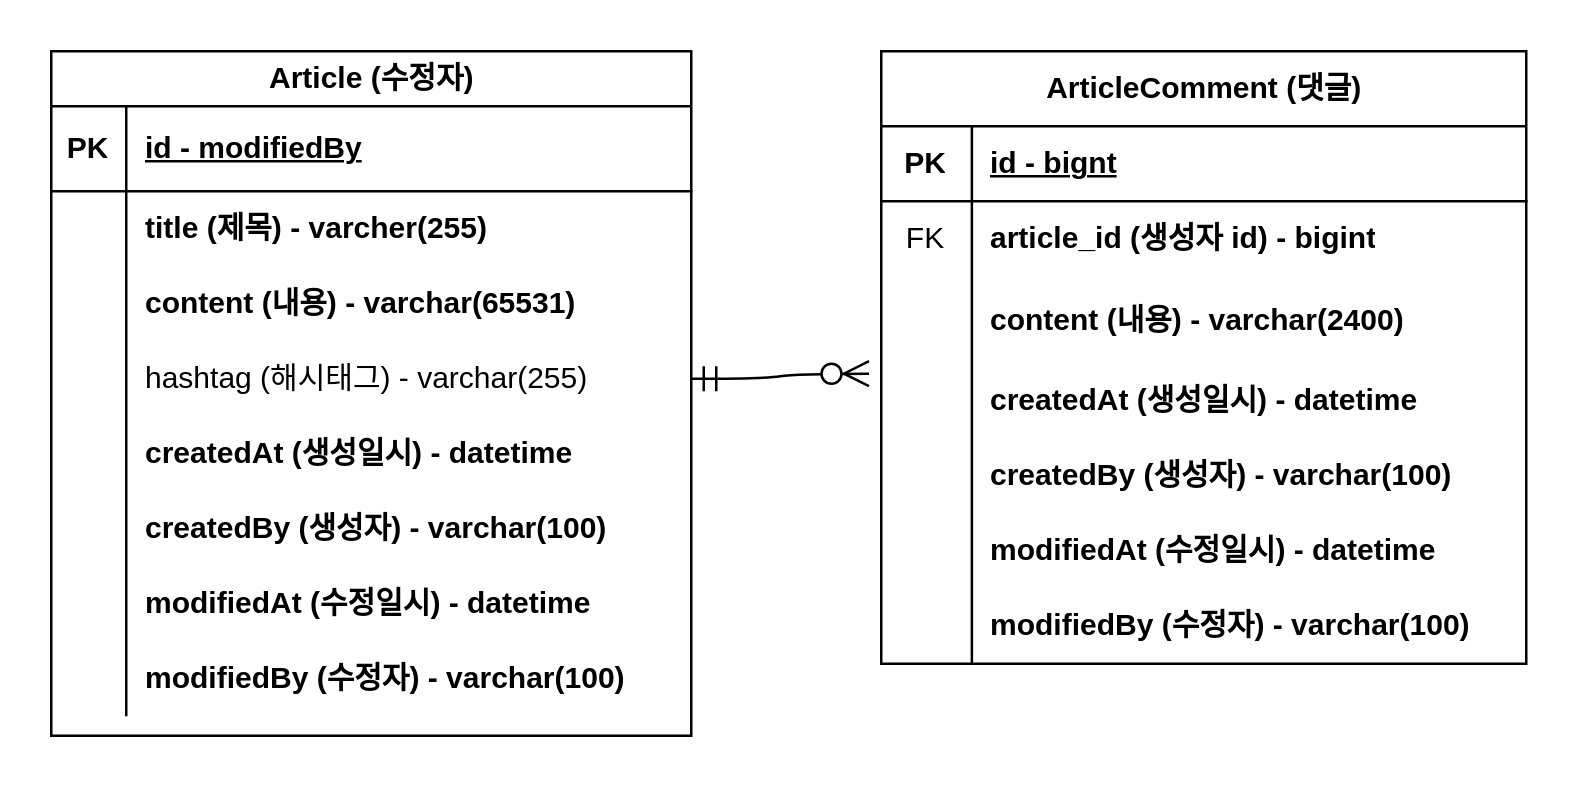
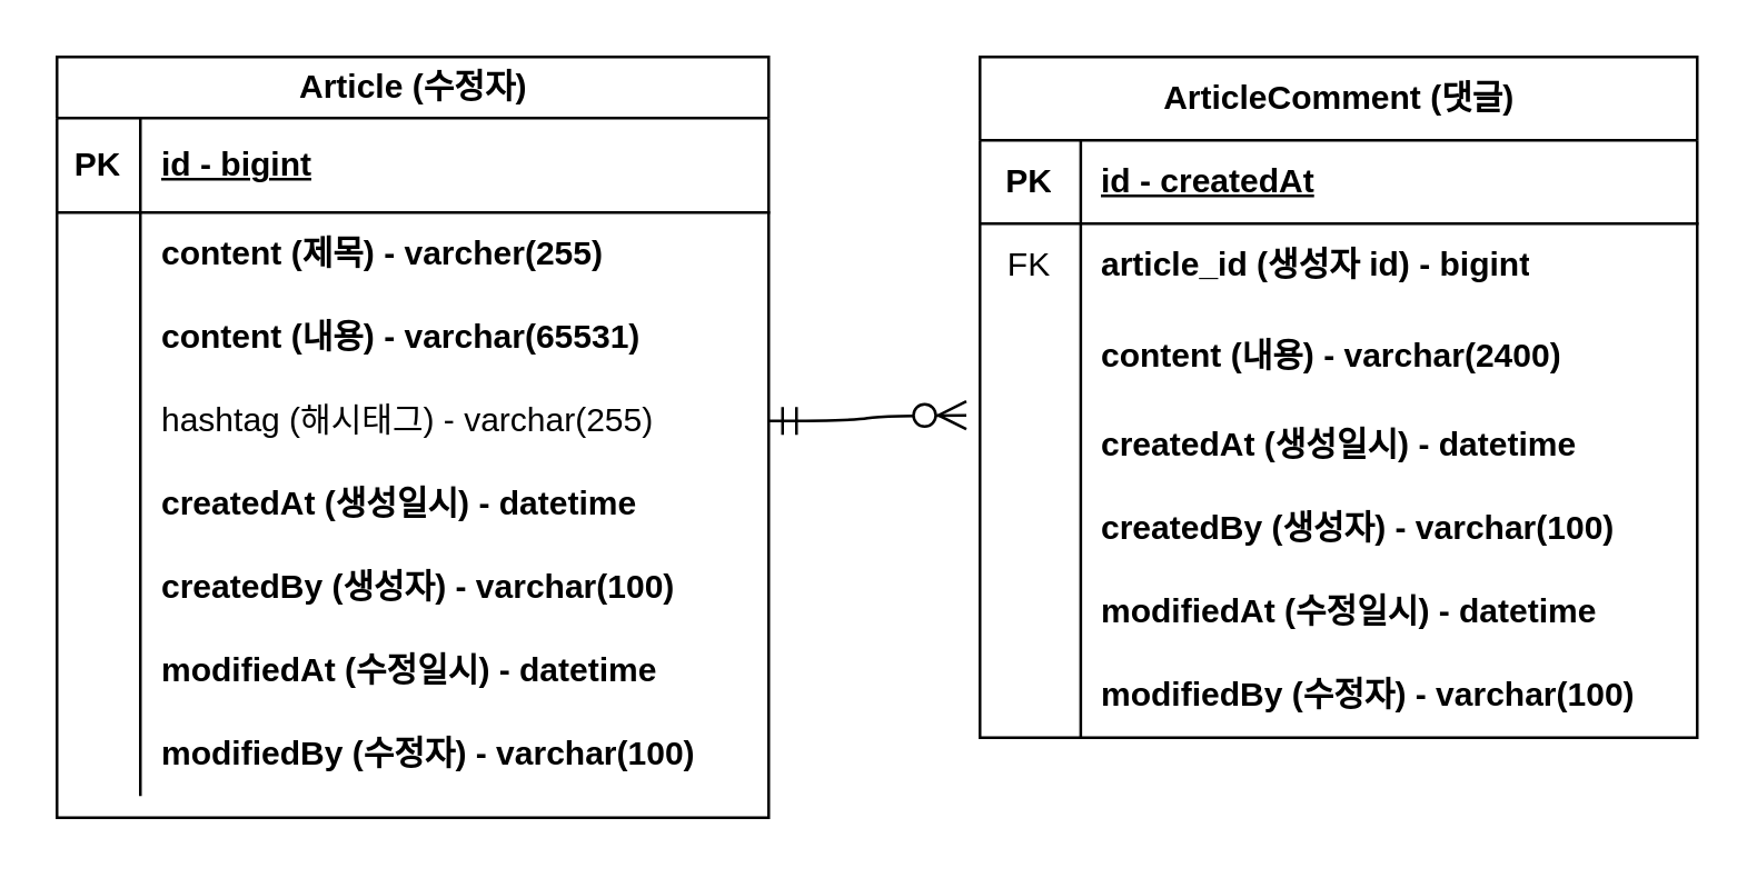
  <mxCell id="0" />
  <mxCell id="1" parent="0" />
  <mxCell id="2" value="Article (수정자)" style="shape=table;startSize=22;container=1;collapsible=1;childLayout=tableLayout;fixedRows=1;rowLines=0;fontStyle=1;align=center;resizeLast=1;html=1;" vertex="1" parent="1"><mxGeometry x="20" y="20" width="256" height="273.75" as="geometry" /></mxCell>
  <mxCell id="3" value="" style="shape=tableRow;horizontal=0;startSize=0;swimlaneHead=0;swimlaneBody=0;fillColor=none;collapsible=0;dropTarget=0;points=[[0,0.5],[1,0.5]];portConstraint=eastwest;top=0;left=0;right=0;bottom=1;" vertex="1" parent="2"><mxGeometry y="22" width="256" height="34" as="geometry" /></mxCell>
  <mxCell id="4" value="PK" style="shape=partialRectangle;connectable=0;fillColor=none;top=0;left=0;bottom=0;right=0;fontStyle=1;overflow=hidden;whiteSpace=wrap;html=1;" vertex="1" parent="3"><mxGeometry width="30" height="34" as="geometry"><mxRectangle width="30" height="34" as="alternateBounds" /></mxGeometry></mxCell>
- <mxCell id="5" value="id - modifiedBy" style="shape=partialRectangle;connectable=0;fillColor=none;top=0;left=0;bottom=0;right=0;align=left;spacingLeft=6;fontStyle=5;overflow=hidden;whiteSpace=wrap;html=1;" vertex="1" parent="3"><mxGeometry x="30" width="226" height="34" as="geometry"><mxRectangle width="226" height="34" as="alternateBounds" /></mxGeometry></mxCell>
+ <mxCell id="5" value="id - bigint" style="shape=partialRectangle;connectable=0;fillColor=none;top=0;left=0;bottom=0;right=0;align=left;spacingLeft=6;fontStyle=5;overflow=hidden;whiteSpace=wrap;html=1;" vertex="1" parent="3"><mxGeometry x="30" width="226" height="34" as="geometry"><mxRectangle width="226" height="34" as="alternateBounds" /></mxGeometry></mxCell>
  <mxCell id="6" value="" style="shape=tableRow;horizontal=0;startSize=0;swimlaneHead=0;swimlaneBody=0;fillColor=none;collapsible=0;dropTarget=0;points=[[0,0.5],[1,0.5]];portConstraint=eastwest;top=0;left=0;right=0;bottom=0;" vertex="1" parent="2"><mxGeometry y="56" width="256" height="30" as="geometry" /></mxCell>
  <mxCell id="7" value="" style="shape=partialRectangle;connectable=0;fillColor=none;top=0;left=0;bottom=0;right=0;editable=1;overflow=hidden;whiteSpace=wrap;html=1;" vertex="1" parent="6"><mxGeometry width="30" height="30" as="geometry"><mxRectangle width="30" height="30" as="alternateBounds" /></mxGeometry></mxCell>
- <mxCell id="8" value="title (제목) - varcher(255)" style="shape=partialRectangle;connectable=0;fillColor=none;top=0;left=0;bottom=0;right=0;align=left;spacingLeft=6;overflow=hidden;whiteSpace=wrap;html=1;fontStyle=1" vertex="1" parent="6"><mxGeometry x="30" width="226" height="30" as="geometry"><mxRectangle width="226" height="30" as="alternateBounds" /></mxGeometry></mxCell>
+ <mxCell id="8" value="content (제목) - varcher(255)" style="shape=partialRectangle;connectable=0;fillColor=none;top=0;left=0;bottom=0;right=0;align=left;spacingLeft=6;overflow=hidden;whiteSpace=wrap;html=1;fontStyle=1" vertex="1" parent="6"><mxGeometry x="30" width="226" height="30" as="geometry"><mxRectangle width="226" height="30" as="alternateBounds" /></mxGeometry></mxCell>
  <mxCell id="9" value="" style="shape=tableRow;horizontal=0;startSize=0;swimlaneHead=0;swimlaneBody=0;fillColor=none;collapsible=0;dropTarget=0;points=[[0,0.5],[1,0.5]];portConstraint=eastwest;top=0;left=0;right=0;bottom=0;" vertex="1" parent="2"><mxGeometry y="86" width="256" height="30" as="geometry" /></mxCell>
  <mxCell id="10" value="" style="shape=partialRectangle;connectable=0;fillColor=none;top=0;left=0;bottom=0;right=0;editable=1;overflow=hidden;whiteSpace=wrap;html=1;" vertex="1" parent="9"><mxGeometry width="30" height="30" as="geometry"><mxRectangle width="30" height="30" as="alternateBounds" /></mxGeometry></mxCell>
  <mxCell id="11" value="content (내용) - varchar(65531)" style="shape=partialRectangle;connectable=0;fillColor=none;top=0;left=0;bottom=0;right=0;align=left;spacingLeft=6;overflow=hidden;whiteSpace=wrap;html=1;fontStyle=1" vertex="1" parent="9"><mxGeometry x="30" width="226" height="30" as="geometry"><mxRectangle width="226" height="30" as="alternateBounds" /></mxGeometry></mxCell>
  <mxCell id="12" value="" style="shape=tableRow;horizontal=0;startSize=0;swimlaneHead=0;swimlaneBody=0;fillColor=none;collapsible=0;dropTarget=0;points=[[0,0.5],[1,0.5]];portConstraint=eastwest;top=0;left=0;right=0;bottom=0;" vertex="1" parent="2"><mxGeometry y="116" width="256" height="30" as="geometry" /></mxCell>
  <mxCell id="13" value="" style="shape=partialRectangle;connectable=0;fillColor=none;top=0;left=0;bottom=0;right=0;editable=1;overflow=hidden;whiteSpace=wrap;html=1;" vertex="1" parent="12"><mxGeometry width="30" height="30" as="geometry"><mxRectangle width="30" height="30" as="alternateBounds" /></mxGeometry></mxCell>
  <mxCell id="14" value="hashtag (해시태그) - varchar(255)" style="shape=partialRectangle;connectable=0;fillColor=none;top=0;left=0;bottom=0;right=0;align=left;spacingLeft=6;overflow=hidden;whiteSpace=wrap;html=1;" vertex="1" parent="12"><mxGeometry x="30" width="226" height="30" as="geometry"><mxRectangle width="226" height="30" as="alternateBounds" /></mxGeometry></mxCell>
  <mxCell id="15" value="" style="shape=tableRow;horizontal=0;startSize=0;swimlaneHead=0;swimlaneBody=0;fillColor=none;collapsible=0;dropTarget=0;points=[[0,0.5],[1,0.5]];portConstraint=eastwest;top=0;left=0;right=0;bottom=0;" vertex="1" parent="2"><mxGeometry y="146" width="256" height="30" as="geometry" /></mxCell>
  <mxCell id="16" value="" style="shape=partialRectangle;connectable=0;fillColor=none;top=0;left=0;bottom=0;right=0;editable=1;overflow=hidden;whiteSpace=wrap;html=1;" vertex="1" parent="15"><mxGeometry width="30" height="30" as="geometry"><mxRectangle width="30" height="30" as="alternateBounds" /></mxGeometry></mxCell>
  <mxCell id="17" value="createdAt (생성일시) - datetime" style="shape=partialRectangle;connectable=0;fillColor=none;top=0;left=0;bottom=0;right=0;align=left;spacingLeft=6;overflow=hidden;whiteSpace=wrap;html=1;fontStyle=1" vertex="1" parent="15"><mxGeometry x="30" width="226" height="30" as="geometry"><mxRectangle width="226" height="30" as="alternateBounds" /></mxGeometry></mxCell>
  <mxCell id="18" value="" style="shape=tableRow;horizontal=0;startSize=0;swimlaneHead=0;swimlaneBody=0;fillColor=none;collapsible=0;dropTarget=0;points=[[0,0.5],[1,0.5]];portConstraint=eastwest;top=0;left=0;right=0;bottom=0;" vertex="1" parent="2"><mxGeometry y="176" width="256" height="30" as="geometry" /></mxCell>
  <mxCell id="19" value="" style="shape=partialRectangle;connectable=0;fillColor=none;top=0;left=0;bottom=0;right=0;editable=1;overflow=hidden;whiteSpace=wrap;html=1;" vertex="1" parent="18"><mxGeometry width="30" height="30" as="geometry"><mxRectangle width="30" height="30" as="alternateBounds" /></mxGeometry></mxCell>
  <mxCell id="20" value="createdBy (생성자) - varchar(100)" style="shape=partialRectangle;connectable=0;fillColor=none;top=0;left=0;bottom=0;right=0;align=left;spacingLeft=6;overflow=hidden;whiteSpace=wrap;html=1;fontStyle=1" vertex="1" parent="18"><mxGeometry x="30" width="226" height="30" as="geometry"><mxRectangle width="226" height="30" as="alternateBounds" /></mxGeometry></mxCell>
  <mxCell id="21" value="" style="shape=tableRow;horizontal=0;startSize=0;swimlaneHead=0;swimlaneBody=0;fillColor=none;collapsible=0;dropTarget=0;points=[[0,0.5],[1,0.5]];portConstraint=eastwest;top=0;left=0;right=0;bottom=0;" vertex="1" parent="2"><mxGeometry y="206" width="256" height="30" as="geometry" /></mxCell>
  <mxCell id="22" value="" style="shape=partialRectangle;connectable=0;fillColor=none;top=0;left=0;bottom=0;right=0;editable=1;overflow=hidden;whiteSpace=wrap;html=1;" vertex="1" parent="21"><mxGeometry width="30" height="30" as="geometry"><mxRectangle width="30" height="30" as="alternateBounds" /></mxGeometry></mxCell>
  <mxCell id="23" value="modifiedAt (수정일시) - datetime" style="shape=partialRectangle;connectable=0;fillColor=none;top=0;left=0;bottom=0;right=0;align=left;spacingLeft=6;overflow=hidden;whiteSpace=wrap;html=1;fontStyle=1" vertex="1" parent="21"><mxGeometry x="30" width="226" height="30" as="geometry"><mxRectangle width="226" height="30" as="alternateBounds" /></mxGeometry></mxCell>
  <mxCell id="24" value="" style="shape=tableRow;horizontal=0;startSize=0;swimlaneHead=0;swimlaneBody=0;fillColor=none;collapsible=0;dropTarget=0;points=[[0,0.5],[1,0.5]];portConstraint=eastwest;top=0;left=0;right=0;bottom=0;" vertex="1" parent="2"><mxGeometry y="236" width="256" height="30" as="geometry" /></mxCell>
  <mxCell id="25" value="" style="shape=partialRectangle;connectable=0;fillColor=none;top=0;left=0;bottom=0;right=0;editable=1;overflow=hidden;whiteSpace=wrap;html=1;" vertex="1" parent="24"><mxGeometry width="30" height="30" as="geometry"><mxRectangle width="30" height="30" as="alternateBounds" /></mxGeometry></mxCell>
  <mxCell id="26" value="modifiedBy (수정자) - varchar(100)" style="shape=partialRectangle;connectable=0;fillColor=none;top=0;left=0;bottom=0;right=0;align=left;spacingLeft=6;overflow=hidden;whiteSpace=wrap;html=1;fontStyle=1" vertex="1" parent="24"><mxGeometry x="30" width="226" height="30" as="geometry"><mxRectangle width="226" height="30" as="alternateBounds" /></mxGeometry></mxCell>
  <mxCell id="27" value="ArticleComment (댓글)" style="shape=table;startSize=30;container=1;collapsible=1;childLayout=tableLayout;fixedRows=1;rowLines=0;fontStyle=1;align=center;resizeLast=1;html=1;" vertex="1" parent="1"><mxGeometry x="352" y="20" width="258" height="245" as="geometry" /></mxCell>
  <mxCell id="28" value="" style="shape=tableRow;horizontal=0;startSize=0;swimlaneHead=0;swimlaneBody=0;fillColor=none;collapsible=0;dropTarget=0;points=[[0,0.5],[1,0.5]];portConstraint=eastwest;top=0;left=0;right=0;bottom=1;" vertex="1" parent="27"><mxGeometry y="30" width="258" height="30" as="geometry" /></mxCell>
  <mxCell id="29" value="PK" style="shape=partialRectangle;connectable=0;fillColor=none;top=0;left=0;bottom=0;right=0;fontStyle=1;overflow=hidden;whiteSpace=wrap;html=1;" vertex="1" parent="28"><mxGeometry width="36.25" height="30" as="geometry"><mxRectangle width="36.25" height="30" as="alternateBounds" /></mxGeometry></mxCell>
- <mxCell id="30" value="id - bignt" style="shape=partialRectangle;connectable=0;fillColor=none;top=0;left=0;bottom=0;right=0;align=left;spacingLeft=6;fontStyle=5;overflow=hidden;whiteSpace=wrap;html=1;" vertex="1" parent="28"><mxGeometry x="36.25" width="221.75" height="30" as="geometry"><mxRectangle width="221.75" height="30" as="alternateBounds" /></mxGeometry></mxCell>
+ <mxCell id="30" value="id - createdAt" style="shape=partialRectangle;connectable=0;fillColor=none;top=0;left=0;bottom=0;right=0;align=left;spacingLeft=6;fontStyle=5;overflow=hidden;whiteSpace=wrap;html=1;" vertex="1" parent="28"><mxGeometry x="36.25" width="221.75" height="30" as="geometry"><mxRectangle width="221.75" height="30" as="alternateBounds" /></mxGeometry></mxCell>
  <mxCell id="31" value="" style="shape=tableRow;horizontal=0;startSize=0;swimlaneHead=0;swimlaneBody=0;fillColor=none;collapsible=0;dropTarget=0;points=[[0,0.5],[1,0.5]];portConstraint=eastwest;top=0;left=0;right=0;bottom=0;" vertex="1" parent="27"><mxGeometry y="60" width="258" height="30" as="geometry" /></mxCell>
  <mxCell id="32" value="FK" style="shape=partialRectangle;connectable=0;fillColor=none;top=0;left=0;bottom=0;right=0;editable=1;overflow=hidden;whiteSpace=wrap;html=1;" vertex="1" parent="31"><mxGeometry width="36.25" height="30" as="geometry"><mxRectangle width="36.25" height="30" as="alternateBounds" /></mxGeometry></mxCell>
  <mxCell id="33" value="article_id (생성자 id) - bigint" style="shape=partialRectangle;connectable=0;fillColor=none;top=0;left=0;bottom=0;right=0;align=left;spacingLeft=6;overflow=hidden;whiteSpace=wrap;html=1;fontStyle=1" vertex="1" parent="31"><mxGeometry x="36.25" width="221.75" height="30" as="geometry"><mxRectangle width="221.75" height="30" as="alternateBounds" /></mxGeometry></mxCell>
  <mxCell id="34" value="" style="shape=tableRow;horizontal=0;startSize=0;swimlaneHead=0;swimlaneBody=0;fillColor=none;collapsible=0;dropTarget=0;points=[[0,0.5],[1,0.5]];portConstraint=eastwest;top=0;left=0;right=0;bottom=0;" vertex="1" parent="27"><mxGeometry y="90" width="258" height="35" as="geometry" /></mxCell>
  <mxCell id="35" value="" style="shape=partialRectangle;connectable=0;fillColor=none;top=0;left=0;bottom=0;right=0;editable=1;overflow=hidden;whiteSpace=wrap;html=1;" vertex="1" parent="34"><mxGeometry width="36.25" height="35" as="geometry"><mxRectangle width="36.25" height="35" as="alternateBounds" /></mxGeometry></mxCell>
  <mxCell id="36" value="content (내용) - varchar(2400)" style="shape=partialRectangle;connectable=0;fillColor=none;top=0;left=0;bottom=0;right=0;align=left;spacingLeft=6;overflow=hidden;whiteSpace=wrap;html=1;fontStyle=1" vertex="1" parent="34"><mxGeometry x="36.25" width="221.75" height="35" as="geometry"><mxRectangle width="221.75" height="35" as="alternateBounds" /></mxGeometry></mxCell>
  <mxCell id="37" value="" style="shape=tableRow;horizontal=0;startSize=0;swimlaneHead=0;swimlaneBody=0;fillColor=none;collapsible=0;dropTarget=0;points=[[0,0.5],[1,0.5]];portConstraint=eastwest;top=0;left=0;right=0;bottom=0;" vertex="1" parent="27"><mxGeometry y="125" width="258" height="30" as="geometry" /></mxCell>
  <mxCell id="38" value="" style="shape=partialRectangle;connectable=0;fillColor=none;top=0;left=0;bottom=0;right=0;editable=1;overflow=hidden;whiteSpace=wrap;html=1;" vertex="1" parent="37"><mxGeometry width="36.25" height="30" as="geometry"><mxRectangle width="36.25" height="30" as="alternateBounds" /></mxGeometry></mxCell>
  <mxCell id="39" value="createdAt (생성일시) - datetime" style="shape=partialRectangle;connectable=0;fillColor=none;top=0;left=0;bottom=0;right=0;align=left;spacingLeft=6;overflow=hidden;whiteSpace=wrap;html=1;fontStyle=1" vertex="1" parent="37"><mxGeometry x="36.25" width="221.75" height="30" as="geometry"><mxRectangle width="221.75" height="30" as="alternateBounds" /></mxGeometry></mxCell>
  <mxCell id="40" value="" style="shape=tableRow;horizontal=0;startSize=0;swimlaneHead=0;swimlaneBody=0;fillColor=none;collapsible=0;dropTarget=0;points=[[0,0.5],[1,0.5]];portConstraint=eastwest;top=0;left=0;right=0;bottom=0;" vertex="1" parent="27"><mxGeometry y="155" width="258" height="30" as="geometry" /></mxCell>
  <mxCell id="41" value="" style="shape=partialRectangle;connectable=0;fillColor=none;top=0;left=0;bottom=0;right=0;editable=1;overflow=hidden;whiteSpace=wrap;html=1;" vertex="1" parent="40"><mxGeometry width="36.25" height="30" as="geometry"><mxRectangle width="36.25" height="30" as="alternateBounds" /></mxGeometry></mxCell>
  <mxCell id="42" value="createdBy (생성자) - varchar(100)" style="shape=partialRectangle;connectable=0;fillColor=none;top=0;left=0;bottom=0;right=0;align=left;spacingLeft=6;overflow=hidden;whiteSpace=wrap;html=1;fontStyle=1" vertex="1" parent="40"><mxGeometry x="36.25" width="221.75" height="30" as="geometry"><mxRectangle width="221.75" height="30" as="alternateBounds" /></mxGeometry></mxCell>
  <mxCell id="43" value="" style="shape=tableRow;horizontal=0;startSize=0;swimlaneHead=0;swimlaneBody=0;fillColor=none;collapsible=0;dropTarget=0;points=[[0,0.5],[1,0.5]];portConstraint=eastwest;top=0;left=0;right=0;bottom=0;" vertex="1" parent="27"><mxGeometry y="185" width="258" height="30" as="geometry" /></mxCell>
  <mxCell id="44" value="" style="shape=partialRectangle;connectable=0;fillColor=none;top=0;left=0;bottom=0;right=0;editable=1;overflow=hidden;whiteSpace=wrap;html=1;" vertex="1" parent="43"><mxGeometry width="36.25" height="30" as="geometry"><mxRectangle width="36.25" height="30" as="alternateBounds" /></mxGeometry></mxCell>
  <mxCell id="45" value="modifiedAt (수정일시) - datetime" style="shape=partialRectangle;connectable=0;fillColor=none;top=0;left=0;bottom=0;right=0;align=left;spacingLeft=6;overflow=hidden;whiteSpace=wrap;html=1;fontStyle=1" vertex="1" parent="43"><mxGeometry x="36.25" width="221.75" height="30" as="geometry"><mxRectangle width="221.75" height="30" as="alternateBounds" /></mxGeometry></mxCell>
  <mxCell id="46" value="" style="shape=tableRow;horizontal=0;startSize=0;swimlaneHead=0;swimlaneBody=0;fillColor=none;collapsible=0;dropTarget=0;points=[[0,0.5],[1,0.5]];portConstraint=eastwest;top=0;left=0;right=0;bottom=0;" vertex="1" parent="27"><mxGeometry y="215" width="258" height="30" as="geometry" /></mxCell>
  <mxCell id="47" value="" style="shape=partialRectangle;connectable=0;fillColor=none;top=0;left=0;bottom=0;right=0;editable=1;overflow=hidden;whiteSpace=wrap;html=1;" vertex="1" parent="46"><mxGeometry width="36.25" height="30" as="geometry"><mxRectangle width="36.25" height="30" as="alternateBounds" /></mxGeometry></mxCell>
  <mxCell id="48" value="modifiedBy (수정자) - varchar(100)" style="shape=partialRectangle;connectable=0;fillColor=none;top=0;left=0;bottom=0;right=0;align=left;spacingLeft=6;overflow=hidden;whiteSpace=wrap;html=1;fontStyle=1" vertex="1" parent="46"><mxGeometry x="36.25" width="221.75" height="30" as="geometry"><mxRectangle width="221.75" height="30" as="alternateBounds" /></mxGeometry></mxCell>
  <mxCell id="49" value="" style="edgeStyle=entityRelationEdgeStyle;fontSize=12;html=1;endArrow=ERzeroToMany;startArrow=ERmandOne;rounded=0;startSize=8;endSize=8;curved=1;exitX=1;exitY=0.5;exitDx=0;exitDy=0;entryX=-0.019;entryY=1.114;entryDx=0;entryDy=0;entryPerimeter=0;" edge="1" parent="1" source="12" target="34"><mxGeometry width="100" height="100" relative="1" as="geometry"><mxPoint x="202" y="352" as="sourcePoint" /><mxPoint x="302" y="252" as="targetPoint" /></mxGeometry></mxCell>
